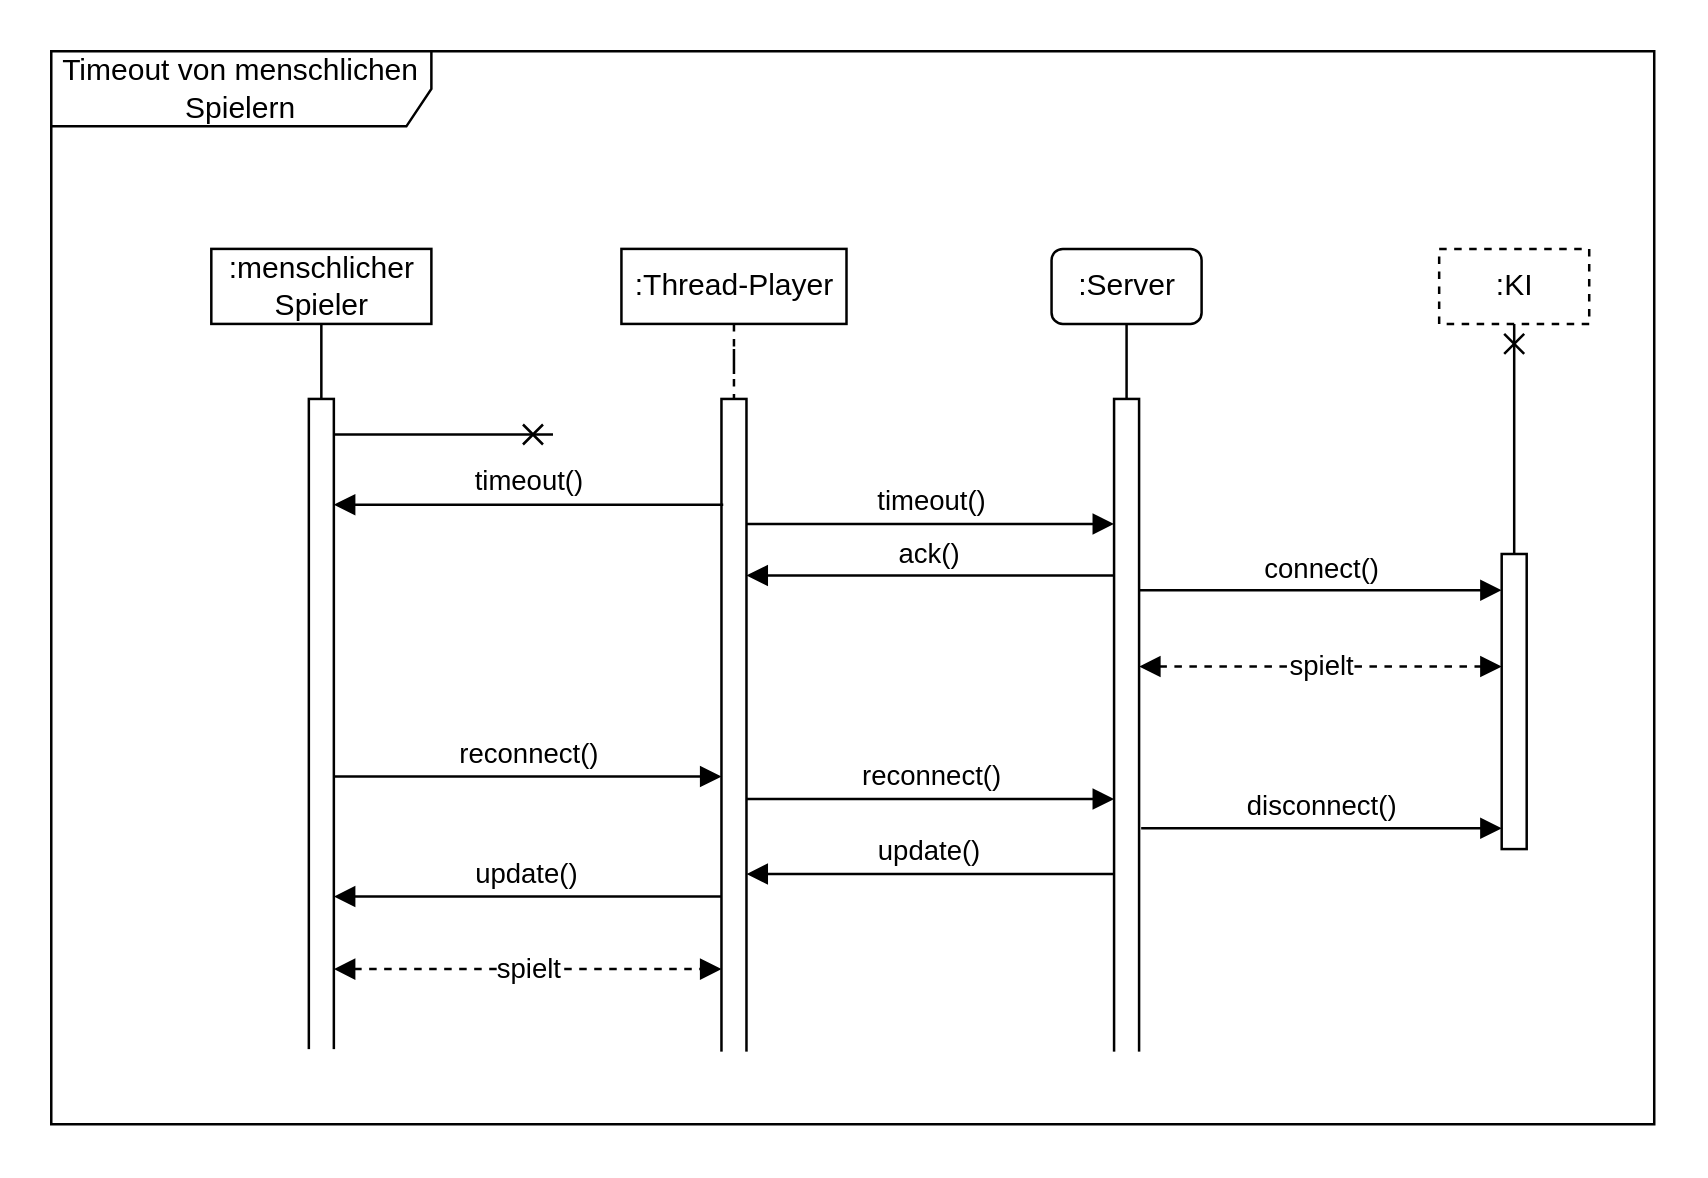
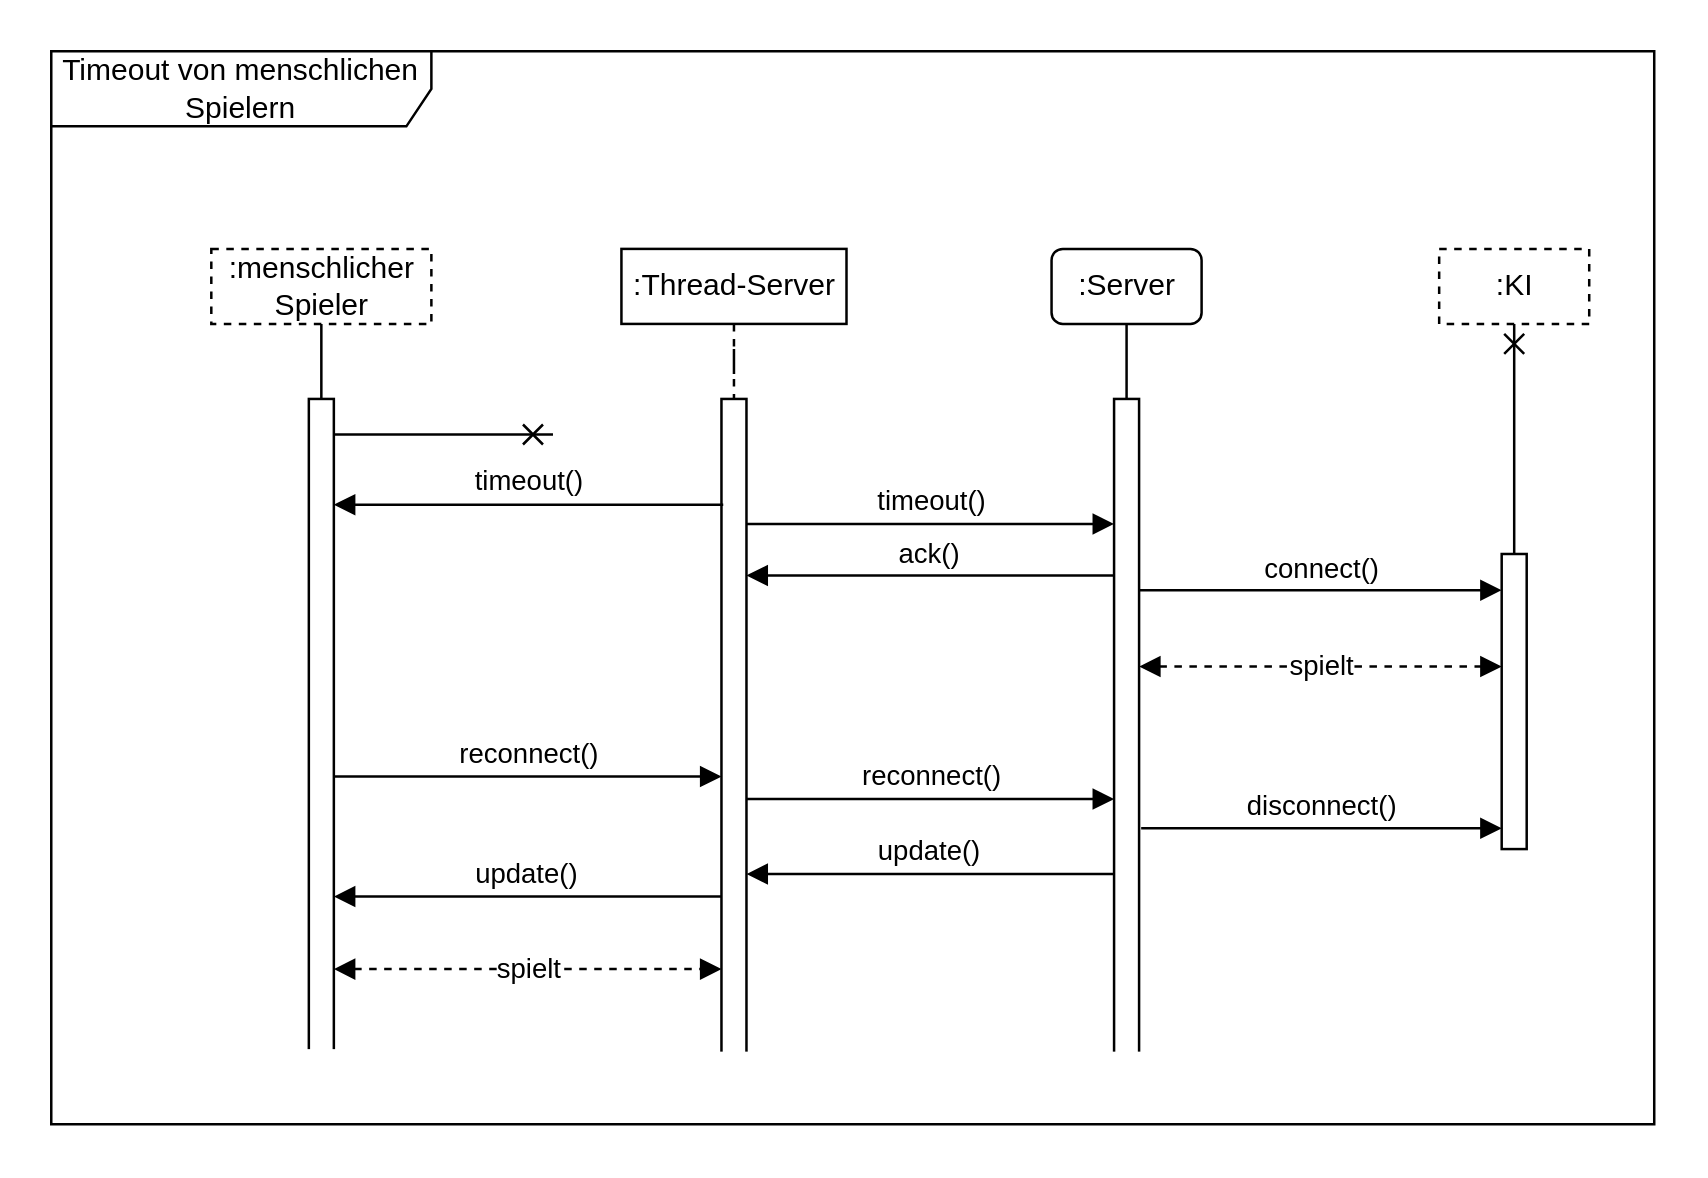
  <mxCell id="0" />
  <mxCell id="1" parent="0" />
  <mxCell id="2" value="Timeout von menschlichen Spielern" style="shape=umlFrame;whiteSpace=wrap;html=1;width=152;height=30;" vertex="1" parent="1"><mxGeometry x="20" y="20" width="641" height="429" as="geometry" /></mxCell>
  <mxCell id="3" style="edgeStyle=orthogonalEdgeStyle;rounded=0;orthogonalLoop=1;jettySize=auto;html=1;endArrow=none;endFill=0;dashed=1;" edge="1" parent="1" source="4" target="10"><mxGeometry relative="1" as="geometry" /></mxCell>
- <mxCell id="4" value=":Thread-Player" style="html=1;" vertex="1" parent="1"><mxGeometry x="248" y="99" width="90" height="30" as="geometry" /></mxCell>
+ <mxCell id="4" value=":Thread-Server" style="html=1;" vertex="1" parent="1"><mxGeometry x="248" y="99" width="90" height="30" as="geometry" /></mxCell>
  <mxCell id="5" style="edgeStyle=orthogonalEdgeStyle;rounded=0;orthogonalLoop=1;jettySize=auto;html=1;endArrow=none;endFill=0;" edge="1" parent="1" source="6" target="12"><mxGeometry relative="1" as="geometry"><mxPoint x="128" y="159" as="targetPoint" /></mxGeometry></mxCell>
- <mxCell id="6" value="&lt;div&gt;:menschlicher&lt;/div&gt;&lt;div&gt;Spieler&lt;br&gt;&lt;/div&gt;" style="html=1;" vertex="1" parent="1"><mxGeometry x="84" y="99" width="88" height="30" as="geometry" /></mxCell>
+ <mxCell id="6" value="&lt;div&gt;:menschlicher&lt;/div&gt;&lt;div&gt;Spieler&lt;br&gt;&lt;/div&gt;" style="html=1;dashed=1;" vertex="1" parent="1"><mxGeometry x="84" y="99" width="88" height="30" as="geometry" /></mxCell>
  <mxCell id="7" style="edgeStyle=orthogonalEdgeStyle;rounded=0;orthogonalLoop=1;jettySize=auto;html=1;endArrow=none;endFill=0;" edge="1" parent="1" source="8" target="9"><mxGeometry relative="1" as="geometry" /></mxCell>
  <mxCell id="8" value=":Server" style="html=1;rounded=1;" vertex="1" parent="1"><mxGeometry x="420" y="99" width="60" height="30" as="geometry" /></mxCell>
  <mxCell id="9" value="" style="html=1;points=[];perimeter=orthogonalPerimeter;" vertex="1" parent="1"><mxGeometry x="445" y="159" width="10" height="270" as="geometry" /></mxCell>
  <mxCell id="10" value="" style="html=1;points=[];perimeter=orthogonalPerimeter;" vertex="1" parent="1"><mxGeometry x="288" y="159" width="10" height="270" as="geometry" /></mxCell>
  <mxCell id="11" value="ack()" style="html=1;verticalAlign=bottom;endArrow=block;rounded=0;exitX=0.014;exitY=0.317;exitDx=0;exitDy=0;exitPerimeter=0;" edge="1" parent="1"><mxGeometry width="80" relative="1" as="geometry"><mxPoint x="445.14" y="229.59" as="sourcePoint" /><mxPoint x="298" y="229.59" as="targetPoint" /></mxGeometry></mxCell>
  <mxCell id="12" value="" style="html=1;points=[];perimeter=orthogonalPerimeter;" vertex="1" parent="1"><mxGeometry x="123" y="159" width="10" height="270" as="geometry" /></mxCell>
  <mxCell id="13" value="reconnect()" style="html=1;verticalAlign=bottom;endArrow=block;rounded=0;exitX=1.5;exitY=0.667;exitDx=0;exitDy=0;exitPerimeter=0;" edge="1" parent="1" target="9"><mxGeometry width="80" relative="1" as="geometry"><mxPoint x="298" y="319" as="sourcePoint" /><mxPoint x="440" y="319" as="targetPoint" /></mxGeometry></mxCell>
  <mxCell id="14" value="update()" style="html=1;verticalAlign=bottom;endArrow=block;rounded=0;" edge="1" parent="1"><mxGeometry width="80" relative="1" as="geometry"><mxPoint x="445" y="349" as="sourcePoint" /><mxPoint x="298" y="349" as="targetPoint" /></mxGeometry></mxCell>
  <mxCell id="15" value="" style="rounded=0;whiteSpace=wrap;html=1;strokeColor=none;" vertex="1" parent="1"><mxGeometry x="440" y="420" width="20" height="20" as="geometry" /></mxCell>
  <mxCell id="16" value="" style="rounded=0;whiteSpace=wrap;html=1;strokeColor=none;" vertex="1" parent="1"><mxGeometry x="283" y="420" width="20" height="20" as="geometry" /></mxCell>
  <mxCell id="17" value="" style="rounded=0;whiteSpace=wrap;html=1;strokeColor=none;" vertex="1" parent="1"><mxGeometry x="118" y="419" width="20" height="20" as="geometry" /></mxCell>
  <mxCell id="18" style="edgeStyle=orthogonalEdgeStyle;rounded=0;orthogonalLoop=1;jettySize=auto;html=1;startArrow=cross;startFill=0;endArrow=none;endFill=0;" edge="1" parent="1" source="19" target="23"><mxGeometry relative="1" as="geometry" /></mxCell>
  <mxCell id="19" value=":KI" style="html=1;dashed=1;" vertex="1" parent="1"><mxGeometry x="575" y="99" width="60" height="30" as="geometry" /></mxCell>
  <mxCell id="20" value="" style="endArrow=none;html=1;rounded=0;exitX=0.313;exitY=0.391;exitDx=0;exitDy=0;exitPerimeter=0;endFill=0;startArrow=cross;startFill=0;" edge="1" parent="1"><mxGeometry width="50" height="50" relative="1" as="geometry"><mxPoint x="220.633" y="173.22" as="sourcePoint" /><mxPoint x="133" y="173.22" as="targetPoint" /></mxGeometry></mxCell>
  <mxCell id="21" value="timeout()" style="html=1;verticalAlign=bottom;endArrow=block;rounded=0;" edge="1" parent="1"><mxGeometry width="80" relative="1" as="geometry"><mxPoint x="298" y="209" as="sourcePoint" /><mxPoint x="445" y="209" as="targetPoint" /><Array as="points"><mxPoint x="440" y="209" /></Array></mxGeometry></mxCell>
  <mxCell id="22" value="timeout()" style="html=1;verticalAlign=bottom;endArrow=block;rounded=0;exitX=0.071;exitY=0.19;exitDx=0;exitDy=0;exitPerimeter=0;" edge="1" parent="1"><mxGeometry width="80" relative="1" as="geometry"><mxPoint x="288.71" y="201.3" as="sourcePoint" /><mxPoint x="133" y="201.3" as="targetPoint" /></mxGeometry></mxCell>
  <mxCell id="23" value="" style="html=1;points=[];perimeter=orthogonalPerimeter;" vertex="1" parent="1"><mxGeometry x="600" y="221" width="10" height="118" as="geometry" /></mxCell>
  <mxCell id="24" value="connect()" style="html=1;verticalAlign=bottom;endArrow=block;rounded=0;" edge="1" parent="1" target="23"><mxGeometry width="80" relative="1" as="geometry"><mxPoint x="455" y="235.5" as="sourcePoint" /><mxPoint x="602" y="235.5" as="targetPoint" /><Array as="points"><mxPoint x="597" y="235.5" /></Array></mxGeometry></mxCell>
  <mxCell id="25" value="spielt" style="endArrow=block;startArrow=block;endFill=1;startFill=1;html=1;rounded=0;dashed=1;" edge="1" parent="1"><mxGeometry width="160" relative="1" as="geometry"><mxPoint x="455" y="266" as="sourcePoint" /><mxPoint x="600" y="266" as="targetPoint" /></mxGeometry></mxCell>
  <mxCell id="26" value="disconnect()" style="html=1;verticalAlign=bottom;endArrow=block;rounded=0;exitX=1.083;exitY=0.647;exitDx=0;exitDy=0;exitPerimeter=0;" edge="1" parent="1"><mxGeometry width="80" relative="1" as="geometry"><mxPoint x="455.83" y="330.69" as="sourcePoint" /><mxPoint x="600" y="330.69" as="targetPoint" /><Array as="points" /></mxGeometry></mxCell>
  <mxCell id="27" value="reconnect()" style="html=1;verticalAlign=bottom;endArrow=block;rounded=0;exitX=1.5;exitY=0.667;exitDx=0;exitDy=0;exitPerimeter=0;" edge="1" parent="1"><mxGeometry width="80" relative="1" as="geometry"><mxPoint x="133" y="310" as="sourcePoint" /><mxPoint x="288" y="310" as="targetPoint" /></mxGeometry></mxCell>
  <mxCell id="28" value="update()" style="html=1;verticalAlign=bottom;endArrow=block;rounded=0;" edge="1" parent="1"><mxGeometry width="80" relative="1" as="geometry"><mxPoint x="288" y="358" as="sourcePoint" /><mxPoint x="133" y="358" as="targetPoint" /></mxGeometry></mxCell>
  <mxCell id="29" value="spielt" style="endArrow=block;startArrow=block;endFill=1;startFill=1;html=1;rounded=0;dashed=1;" edge="1" parent="1"><mxGeometry width="160" relative="1" as="geometry"><mxPoint x="133" y="387" as="sourcePoint" /><mxPoint x="288" y="387" as="targetPoint" /></mxGeometry></mxCell>
